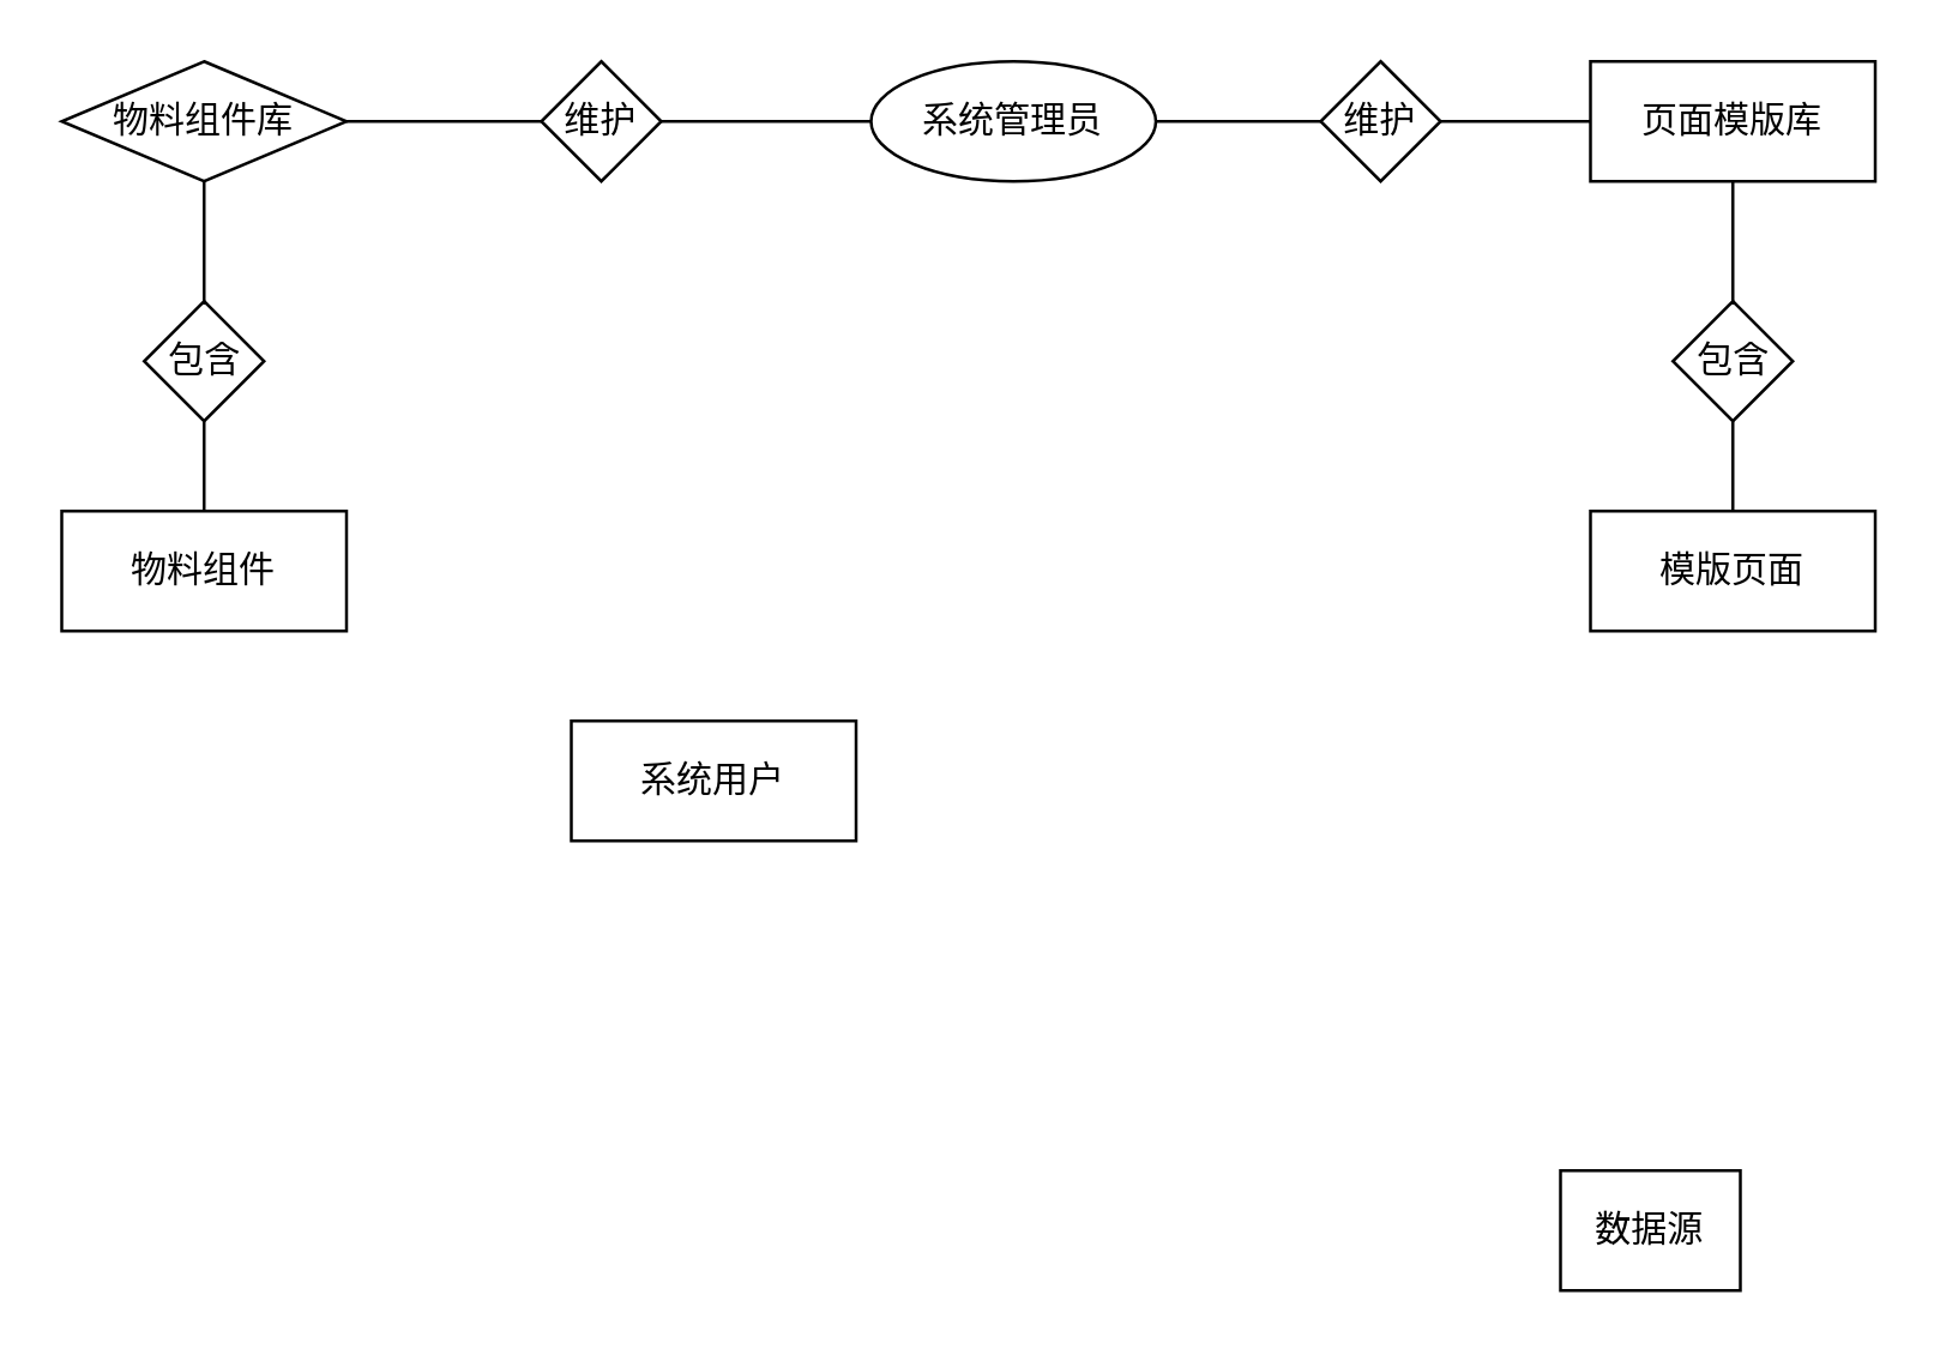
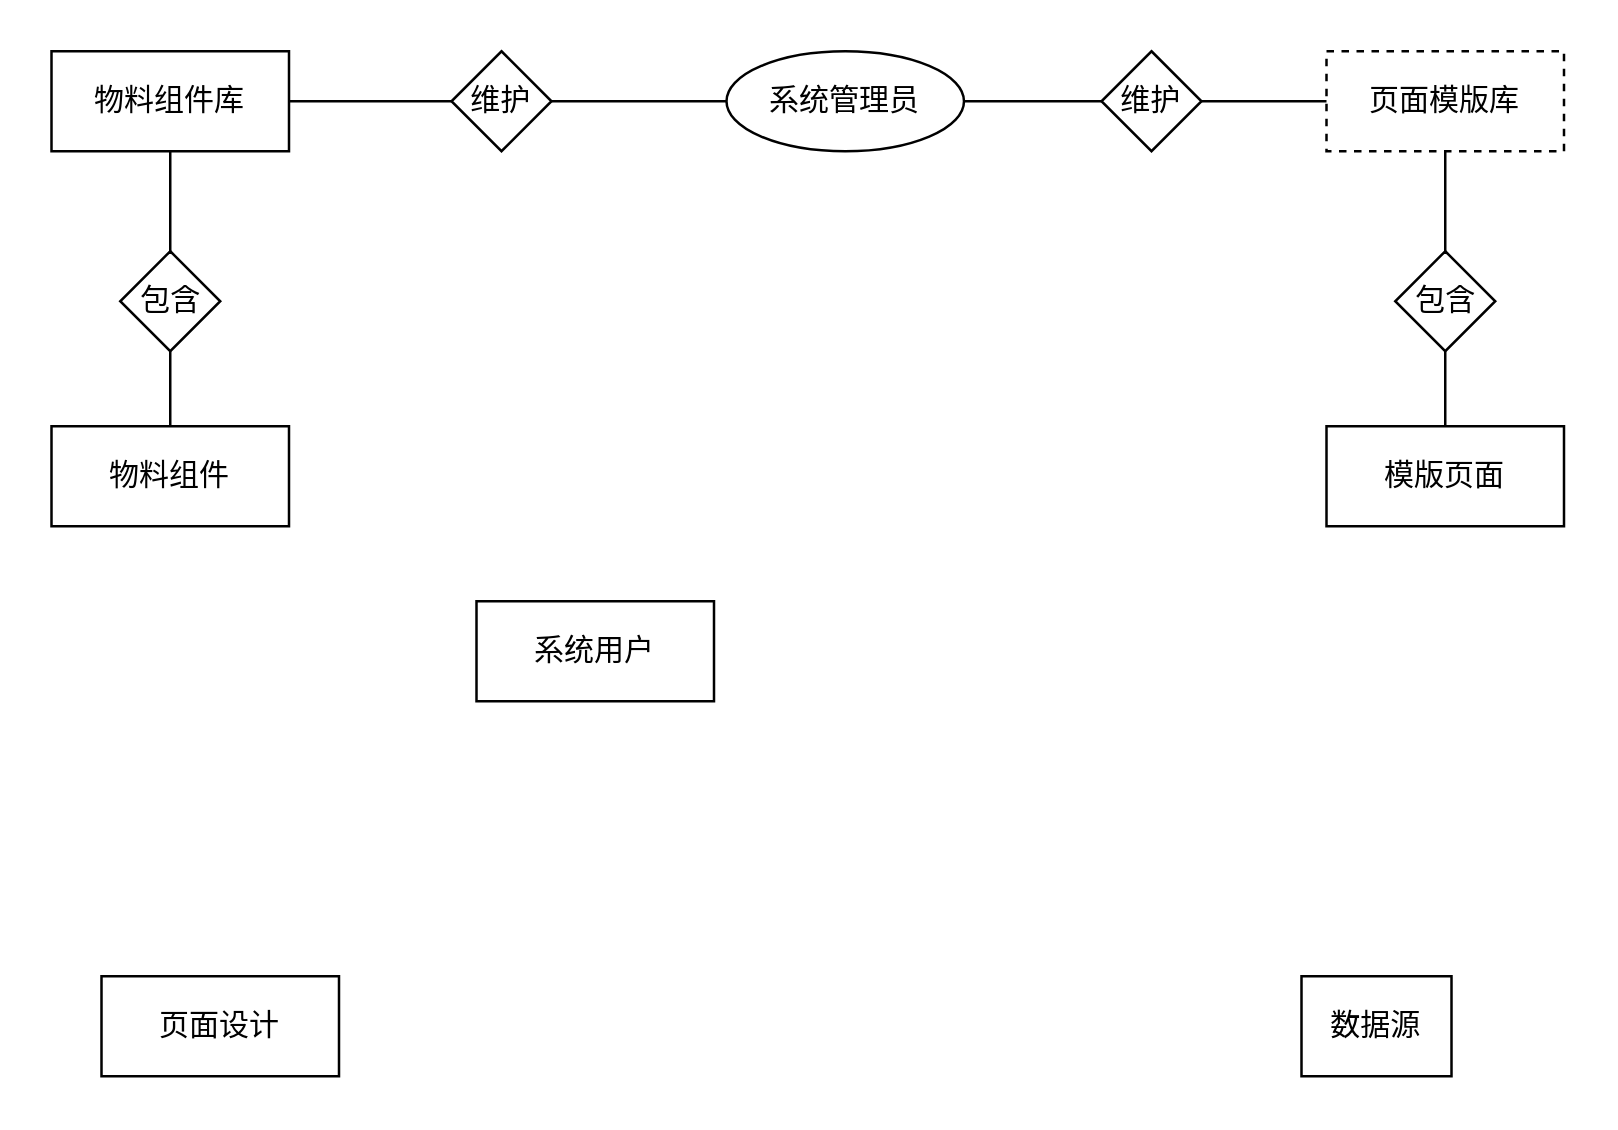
  <mxCell id="0" />
  <mxCell id="1" parent="0" />
  <mxCell id="2" value="系统管理员" style="ellipse;whiteSpace=wrap;html=1;" vertex="1" parent="1"><mxGeometry x="290" y="20" width="95" height="40" as="geometry" /></mxCell>
  <mxCell id="3" value="维护" style="rhombus;whiteSpace=wrap;html=1;" vertex="1" parent="1"><mxGeometry x="180" y="20" width="40" height="40" as="geometry" /></mxCell>
- <mxCell id="4" value="物料组件库" style="rhombus;whiteSpace=wrap;html=1;" vertex="1" parent="1"><mxGeometry x="20" y="20" width="95" height="40" as="geometry" /></mxCell>
+ <mxCell id="4" value="物料组件库" style="rounded=0;whiteSpace=wrap;html=1;" vertex="1" parent="1"><mxGeometry x="20" y="20" width="95" height="40" as="geometry" /></mxCell>
  <mxCell id="5" value="物料组件" style="rounded=0;whiteSpace=wrap;html=1;" vertex="1" parent="1"><mxGeometry x="20" y="170" width="95" height="40" as="geometry" /></mxCell>
  <mxCell id="6" value="包含" style="rhombus;whiteSpace=wrap;html=1;" vertex="1" parent="1"><mxGeometry x="47.5" y="100" width="40" height="40" as="geometry" /></mxCell>
- <mxCell id="7" value="页面模版库" style="rounded=0;whiteSpace=wrap;html=1;" vertex="1" parent="1"><mxGeometry x="530" y="20" width="95" height="40" as="geometry" /></mxCell>
+ <mxCell id="7" value="页面模版库" style="rounded=0;whiteSpace=wrap;html=1;dashed=1;" vertex="1" parent="1"><mxGeometry x="530" y="20" width="95" height="40" as="geometry" /></mxCell>
  <mxCell id="8" value="模版页面" style="rounded=0;whiteSpace=wrap;html=1;" vertex="1" parent="1"><mxGeometry x="530" y="170" width="95" height="40" as="geometry" /></mxCell>
  <mxCell id="9" value="维护" style="rhombus;whiteSpace=wrap;html=1;" vertex="1" parent="1"><mxGeometry x="440" y="20" width="40" height="40" as="geometry" /></mxCell>
  <mxCell id="10" value="包含" style="rhombus;whiteSpace=wrap;html=1;" vertex="1" parent="1"><mxGeometry x="557.5" y="100" width="40" height="40" as="geometry" /></mxCell>
  <mxCell id="11" value="系统用户" style="rounded=0;whiteSpace=wrap;html=1;" vertex="1" parent="1"><mxGeometry x="190" y="240" width="95" height="40" as="geometry" /></mxCell>
  <mxCell id="12" value="数据源" style="rounded=0;whiteSpace=wrap;html=1;" vertex="1" parent="1"><mxGeometry x="520" y="390" width="60" height="40" as="geometry" /></mxCell>
+ <mxCell id="13" value="页面设计" style="rounded=0;whiteSpace=wrap;html=1;" vertex="1" parent="1"><mxGeometry x="40" y="390" width="95" height="40" as="geometry" /></mxCell>
  <mxCell id="14" value="" style="endArrow=none;html=1;rounded=0;exitX=1;exitY=0.5;exitDx=0;exitDy=0;entryX=0;entryY=0.5;entryDx=0;entryDy=0;" edge="1" parent="1" source="3" target="2"><mxGeometry width="50" height="50" relative="1" as="geometry"><mxPoint x="300" y="210" as="sourcePoint" /><mxPoint x="350" y="160" as="targetPoint" /></mxGeometry></mxCell>
  <mxCell id="15" value="" style="endArrow=none;html=1;rounded=0;exitX=1;exitY=0.5;exitDx=0;exitDy=0;" edge="1" parent="1" source="4"><mxGeometry width="50" height="50" relative="1" as="geometry"><mxPoint x="230" y="50" as="sourcePoint" /><mxPoint x="180" y="40" as="targetPoint" /></mxGeometry></mxCell>
  <mxCell id="16" value="" style="endArrow=none;html=1;rounded=0;exitX=0.5;exitY=1;exitDx=0;exitDy=0;entryX=0.5;entryY=0;entryDx=0;entryDy=0;" edge="1" parent="1" source="4" target="6"><mxGeometry width="50" height="50" relative="1" as="geometry"><mxPoint x="125" y="50" as="sourcePoint" /><mxPoint x="190" y="50" as="targetPoint" /></mxGeometry></mxCell>
  <mxCell id="17" value="" style="endArrow=none;html=1;rounded=0;exitX=0.5;exitY=1;exitDx=0;exitDy=0;" edge="1" parent="1" source="6" target="5"><mxGeometry width="50" height="50" relative="1" as="geometry"><mxPoint x="135" y="60" as="sourcePoint" /><mxPoint x="200" y="60" as="targetPoint" /></mxGeometry></mxCell>
  <mxCell id="18" value="" style="endArrow=none;html=1;rounded=0;exitX=1;exitY=0.5;exitDx=0;exitDy=0;entryX=0;entryY=0.5;entryDx=0;entryDy=0;" edge="1" parent="1" source="2" target="9"><mxGeometry width="50" height="50" relative="1" as="geometry"><mxPoint x="78" y="150" as="sourcePoint" /><mxPoint x="78" y="180" as="targetPoint" /></mxGeometry></mxCell>
  <mxCell id="19" value="" style="endArrow=none;html=1;rounded=0;entryX=1;entryY=0.5;entryDx=0;entryDy=0;" edge="1" parent="1" source="7" target="9"><mxGeometry width="50" height="50" relative="1" as="geometry"><mxPoint x="395" y="50" as="sourcePoint" /><mxPoint x="450" y="50" as="targetPoint" /></mxGeometry></mxCell>
  <mxCell id="20" value="" style="endArrow=none;html=1;rounded=0;exitX=0.5;exitY=1;exitDx=0;exitDy=0;" edge="1" parent="1" source="7" target="10"><mxGeometry width="50" height="50" relative="1" as="geometry"><mxPoint x="540" y="50" as="sourcePoint" /><mxPoint x="490" y="50" as="targetPoint" /></mxGeometry></mxCell>
  <mxCell id="21" value="" style="endArrow=none;html=1;rounded=0;entryX=0.5;entryY=1;entryDx=0;entryDy=0;exitX=0.5;exitY=0;exitDx=0;exitDy=0;" edge="1" parent="1" source="8" target="10"><mxGeometry width="50" height="50" relative="1" as="geometry"><mxPoint x="550" y="60" as="sourcePoint" /><mxPoint x="500" y="60" as="targetPoint" /></mxGeometry></mxCell>
